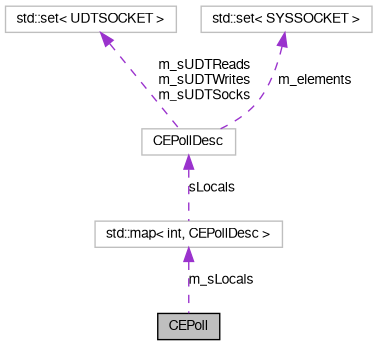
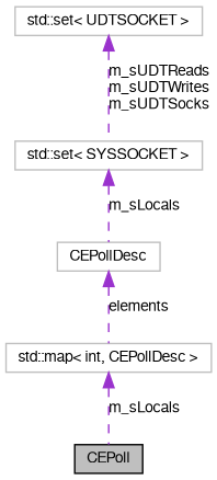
  digraph {
    node [color=grey75 fontname=FreeSans fontsize=10 shape=record]
    edge [color=darkorchid3 dir=back fontname=FreeSans fontsize=10 labelfontname=FreeSans labelfontsize=10 style=dashed]
    n1 [color=black fillcolor=grey75 fontcolor=black height=0.2 label=CEPoll style=filled width=0.4]
    n2 [height=0.2 label="std::map\< int, CEPollDesc \>" width=0.4]
    n3 [height=0.2 label=CEPollDesc width=0.4]
    n4 [height=0.2 label="std::set\< UDTSOCKET \>" width=0.4]
    n5 [height=0.2 label="std::set\< SYSSOCKET \>" width=0.4]
    n2 -> n1 [label=m_sLocals]
-   n3 -> n2 [label=sLocals]
-   n4 -> n3 [label="m_sUDTReads\nm_sUDTWrites\nm_sUDTSocks"]
-   n5 -> n3 [label=m_elements]
+   n3 -> n2 [label=elements]
+   n4 -> n5 [label="m_sUDTReads\nm_sUDTWrites\nm_sUDTSocks"]
+   n5 -> n3 [label=m_sLocals]
  }
